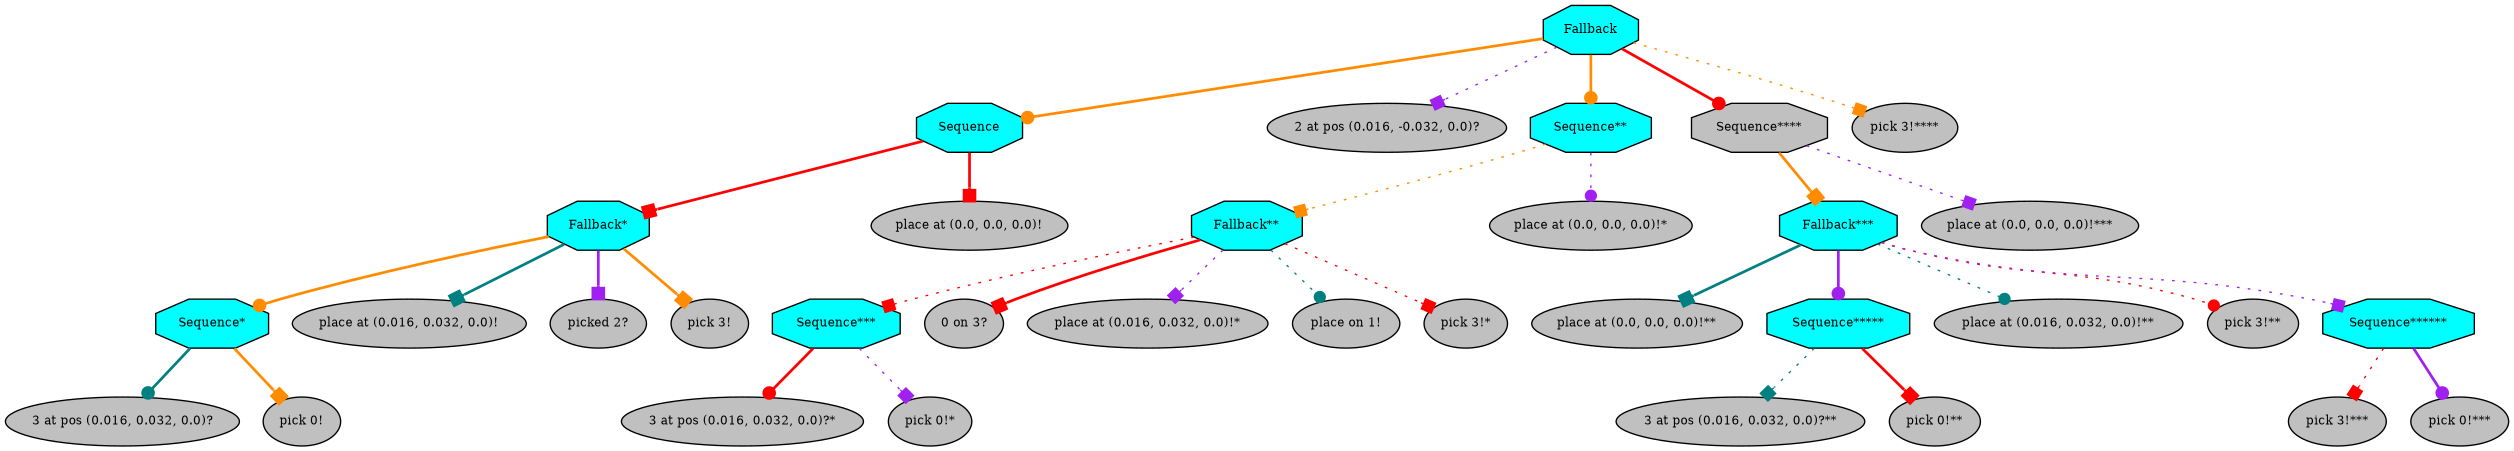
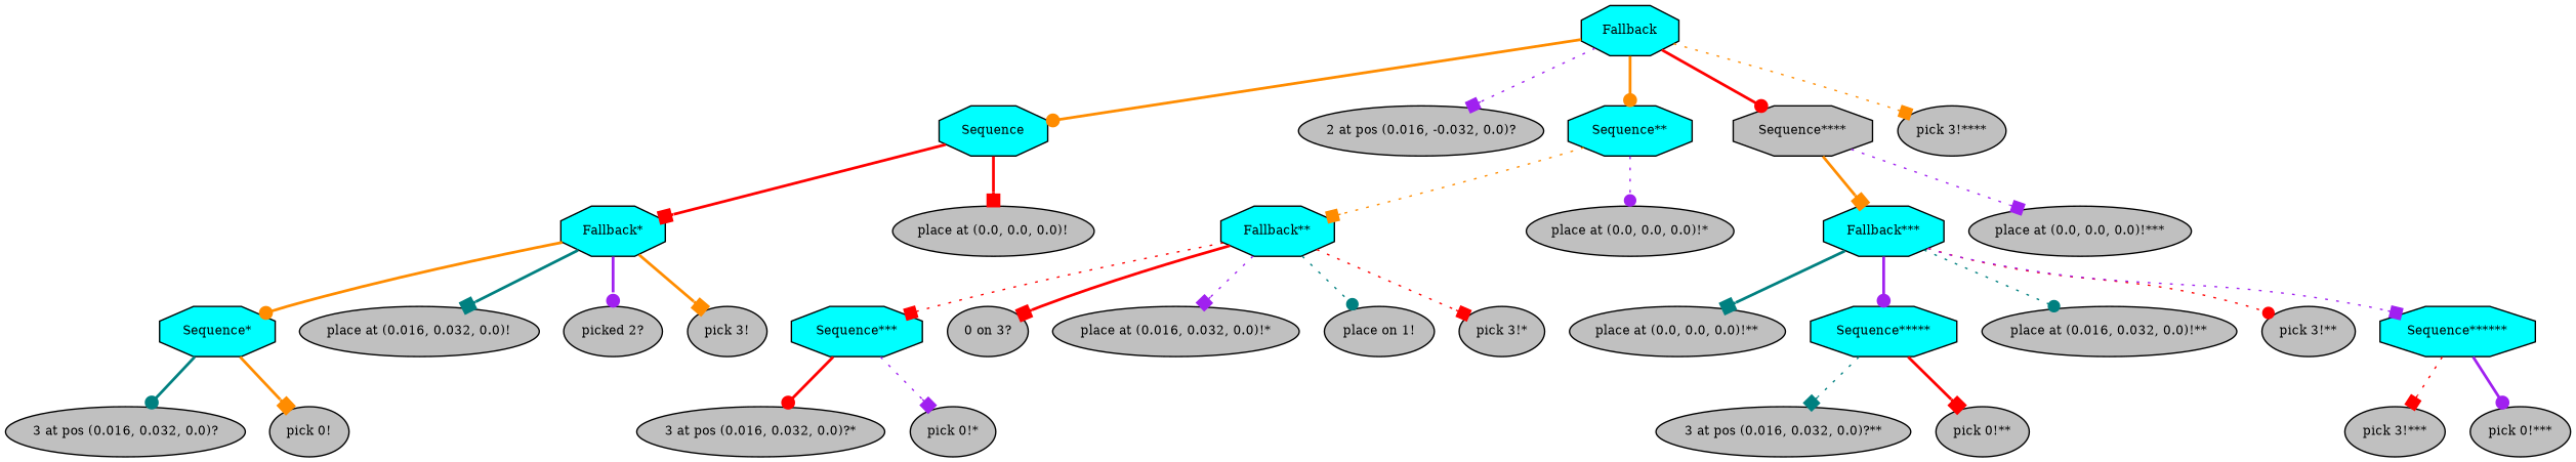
  digraph {
    fontname="times-roman"
    ordering=out
    node [fillcolor=gray fontcolor=black fontname="times-roman" fontsize=9 shape=ellipse style=filled]
    edge [arrowhead=box color=red fontname="times-roman" style=bold]
    n1 [fillcolor=cyan label=Fallback shape=octagon]
    n2 [fillcolor=cyan label=Sequence shape=octagon]
    n3 [label="2 at pos (0.016, -0.032, 0.0)?"]
    n4 [fillcolor=cyan label="Sequence**" shape=octagon]
    n5 [label="Sequence****" shape=octagon]
    n6 [label="pick 3!****"]
    n7 [fillcolor=cyan label="Fallback*" shape=octagon]
    n8 [label="place at (0.0, 0.0, 0.0)!"]
    n9 [fillcolor=cyan label="Fallback**" shape=octagon]
    n10 [label="place at (0.0, 0.0, 0.0)!*"]
    n11 [fillcolor=cyan label="Fallback***" shape=octagon]
    n12 [label="place at (0.0, 0.0, 0.0)!***"]
    n13 [fillcolor=cyan label="Sequence*" shape=octagon]
    n14 [label="place at (0.016, 0.032, 0.0)!"]
    n15 [label="picked 2?"]
    n16 [label="pick 3!"]
    n17 [label="3 at pos (0.016, 0.032, 0.0)?"]
    n18 [label="pick 0!"]
    n19 [fillcolor=cyan label="Sequence***" shape=octagon]
    n20 [label="0 on 3?"]
    n21 [label="place at (0.016, 0.032, 0.0)!*"]
    n22 [label="place on 1!"]
    n23 [label="pick 3!*"]
    n24 [label="3 at pos (0.016, 0.032, 0.0)?*"]
    n25 [label="pick 0!*"]
    n26 [label="place at (0.0, 0.0, 0.0)!**"]
    n27 [fillcolor=cyan label="Sequence*****" shape=octagon]
    n28 [label="place at (0.016, 0.032, 0.0)!**"]
    n29 [label="pick 3!**"]
    n30 [fillcolor=cyan label="Sequence******" shape=octagon]
    n31 [label="3 at pos (0.016, 0.032, 0.0)?**"]
    n32 [label="pick 0!**"]
    n33 [label="pick 3!***"]
    n34 [label="pick 0!***"]
    n1 -> n2 [arrowhead=dot color=darkorange]
    n1 -> n3 [color=purple style=dotted]
    n1 -> n4 [arrowhead=dot color=darkorange]
    n1 -> n5 [arrowhead=dot]
    n1 -> n6 [color=darkorange style=dotted]
    n2 -> n7
    n2 -> n8
    n4 -> n9 [color=darkorange style=dotted]
    n4 -> n10 [arrowhead=dot color=purple style=dotted]
    n5 -> n11 [color=darkorange]
    n5 -> n12 [color=purple style=dotted]
    n7 -> n13 [arrowhead=dot color=darkorange]
    n7 -> n14 [color=teal]
-   n7 -> n15 [color=purple]
+   n7 -> n15 [arrowhead=dot color=purple]
    n7 -> n16 [color=darkorange]
    n9 -> n19 [style=dotted]
    n9 -> n20
    n9 -> n21 [color=purple style=dotted]
    n9 -> n22 [arrowhead=dot color=teal style=dotted]
    n9 -> n23 [style=dotted]
    n11 -> n26 [color=teal]
    n11 -> n27 [arrowhead=dot color=purple]
    n11 -> n28 [arrowhead=dot color=teal style=dotted]
    n11 -> n29 [arrowhead=dot style=dotted]
    n11 -> n30 [color=purple style=dotted]
    n13 -> n17 [arrowhead=dot color=teal]
    n13 -> n18 [color=darkorange]
    n19 -> n24 [arrowhead=dot]
    n19 -> n25 [color=purple style=dotted]
    n27 -> n31 [color=teal style=dotted]
    n27 -> n32
    n30 -> n33 [style=dotted]
    n30 -> n34 [arrowhead=dot color=purple]
  }
